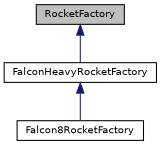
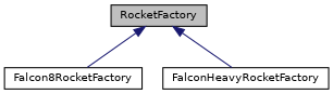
  digraph {
    node [color=black fillcolor=white fontname=Helvetica fontsize=10 shape=record style=filled]
    edge [color=midnightblue dir=back fontname=Helvetica fontsize=10 labelfontname=Helvetica labelfontsize=10 style=solid]
    n1 [fillcolor=grey75 fontcolor=black height=0.2 label=RocketFactory width=0.4]
    n2 [height=0.2 label=Falcon8RocketFactory width=0.4]
    n3 [height=0.2 label=FalconHeavyRocketFactory width=0.4]
-   n3 -> n2
+   n1 -> n2
    n1 -> n3
  }
